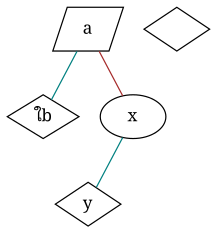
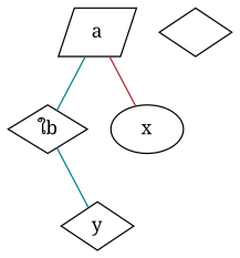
  graph {
    fontname="Noto Serif"
    node [fontname="Noto Serif" shape=diamond]
    edge [color=teal fontname="Noto Serif"]
    a [shape=parallelogram]
    "ใb"
    x [shape=ellipse]
    y
    " "
    a -- "ใb"
    a -- x [color=brown]
-   x -- y [w=5.1]
+   "ใb" -- y [w=5.1]
  }
